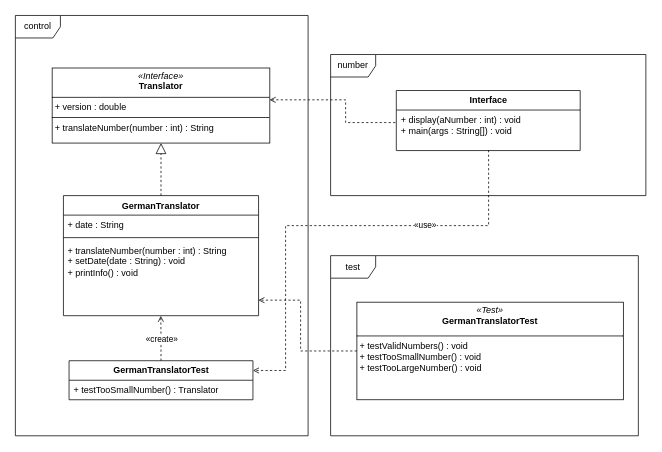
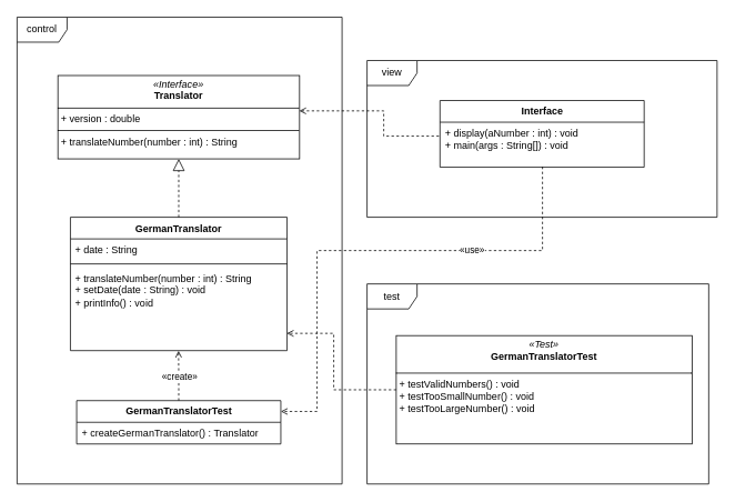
  <mxCell id="0" />
  <mxCell id="1" parent="0" />
  <mxCell id="2" value="GermanTranslator" style="swimlane;fontStyle=1;align=center;verticalAlign=top;childLayout=stackLayout;horizontal=1;startSize=26;horizontalStack=0;resizeParent=1;resizeParentMax=0;resizeLast=0;collapsible=1;marginBottom=0;whiteSpace=wrap;html=1;" vertex="1" parent="1"><mxGeometry x="84" y="260" width="260" height="160" as="geometry" /></mxCell>
  <mxCell id="3" value="+ date : String" style="text;strokeColor=none;fillColor=none;align=left;verticalAlign=top;spacingLeft=4;spacingRight=4;overflow=hidden;rotatable=0;points=[[0,0.5],[1,0.5]];portConstraint=eastwest;whiteSpace=wrap;html=1;" vertex="1" parent="2"><mxGeometry y="26" width="260" height="26" as="geometry" /></mxCell>
  <mxCell id="4" value="" style="line;strokeWidth=1;fillColor=none;align=left;verticalAlign=middle;spacingTop=-1;spacingLeft=3;spacingRight=3;rotatable=0;labelPosition=right;points=[];portConstraint=eastwest;strokeColor=inherit;" vertex="1" parent="2"><mxGeometry y="52" width="260" height="8" as="geometry" /></mxCell>
  <mxCell id="5" value="+ translateNumber(number : int) : String&lt;div&gt;+ setDate(date : String) : void&lt;/div&gt;&lt;div&gt;+ printInfo() : void&lt;/div&gt;" style="text;strokeColor=none;fillColor=none;align=left;verticalAlign=top;spacingLeft=4;spacingRight=4;overflow=hidden;rotatable=0;points=[[0,0.5],[1,0.5]];portConstraint=eastwest;whiteSpace=wrap;html=1;" vertex="1" parent="2"><mxGeometry y="60" width="260" height="100" as="geometry" /></mxCell>
  <mxCell id="6" value="control" style="shape=umlFrame;whiteSpace=wrap;html=1;pointerEvents=0;" vertex="1" parent="1"><mxGeometry x="20" y="20" width="390" height="560" as="geometry" /></mxCell>
- <mxCell id="7" value="number" style="shape=umlFrame;whiteSpace=wrap;html=1;pointerEvents=0;" vertex="1" parent="1"><mxGeometry x="440" y="72" width="420" height="188" as="geometry" /></mxCell>
+ <mxCell id="7" value="view" style="shape=umlFrame;whiteSpace=wrap;html=1;pointerEvents=0;" vertex="1" parent="1"><mxGeometry x="440" y="72" width="420" height="188" as="geometry" /></mxCell>
  <mxCell id="8" value="test" style="shape=umlFrame;whiteSpace=wrap;html=1;pointerEvents=0;" vertex="1" parent="1"><mxGeometry x="440" y="340" width="410" height="240" as="geometry" /></mxCell>
  <mxCell id="9" value="&lt;b&gt;GermanTranslatorTest&lt;/b&gt;" style="swimlane;fontStyle=0;childLayout=stackLayout;horizontal=1;startSize=26;fillColor=none;horizontalStack=0;resizeParent=1;resizeParentMax=0;resizeLast=0;collapsible=1;marginBottom=0;whiteSpace=wrap;html=1;" vertex="1" parent="1"><mxGeometry x="91.5" y="480" width="245" height="52" as="geometry" /></mxCell>
- <mxCell id="10" value="+ testTooSmallNumber() : Translator" style="text;strokeColor=none;fillColor=none;align=left;verticalAlign=top;spacingLeft=4;spacingRight=4;overflow=hidden;rotatable=0;points=[[0,0.5],[1,0.5]];portConstraint=eastwest;whiteSpace=wrap;html=1;" vertex="1" parent="9"><mxGeometry y="26" width="245" height="26" as="geometry" /></mxCell>
+ <mxCell id="10" value="+ createGermanTranslator() : Translator" style="text;strokeColor=none;fillColor=none;align=left;verticalAlign=top;spacingLeft=4;spacingRight=4;overflow=hidden;rotatable=0;points=[[0,0.5],[1,0.5]];portConstraint=eastwest;whiteSpace=wrap;html=1;" vertex="1" parent="9"><mxGeometry y="26" width="245" height="26" as="geometry" /></mxCell>
  <mxCell id="11" style="edgeStyle=orthogonalEdgeStyle;rounded=0;orthogonalLoop=1;jettySize=auto;html=1;exitX=-0.005;exitY=0.309;exitDx=0;exitDy=0;entryX=0.999;entryY=0.424;entryDx=0;entryDy=0;dashed=1;endArrow=open;endFill=0;entryPerimeter=0;exitPerimeter=0;" edge="1" parent="1" source="13" target="14"><mxGeometry relative="1" as="geometry"><mxPoint x="354" y="133" as="targetPoint" /><Array as="points"><mxPoint x="460" y="163" /><mxPoint x="460" y="132" /></Array></mxGeometry></mxCell>
  <mxCell id="12" value="&lt;b&gt;Interface&lt;/b&gt;" style="swimlane;fontStyle=0;childLayout=stackLayout;horizontal=1;startSize=26;fillColor=none;horizontalStack=0;resizeParent=1;resizeParentMax=0;resizeLast=0;collapsible=1;marginBottom=0;whiteSpace=wrap;html=1;" vertex="1" parent="1"><mxGeometry x="527.5" y="120" width="245" height="80" as="geometry" /></mxCell>
  <mxCell id="13" value="+ display(aNumber : int) : void&lt;div&gt;+ main(args : String[]) : void&lt;/div&gt;" style="text;strokeColor=none;fillColor=none;align=left;verticalAlign=top;spacingLeft=4;spacingRight=4;overflow=hidden;rotatable=0;points=[[0,0.5],[1,0.5]];portConstraint=eastwest;whiteSpace=wrap;html=1;" vertex="1" parent="12"><mxGeometry y="26" width="245" height="54" as="geometry" /></mxCell>
  <mxCell id="14" value="&lt;p style=&quot;margin:0px;margin-top:4px;text-align:center;&quot;&gt;&lt;span style=&quot;background-color: transparent; text-align: left;&quot;&gt;&lt;i&gt;«Interface&lt;/i&gt;&lt;/span&gt;&lt;i style=&quot;color: light-dark(rgb(0, 0, 0), rgb(255, 255, 255)); background-color: transparent;&quot;&gt;»&lt;/i&gt;&lt;br&gt;&lt;b&gt;Translator&lt;/b&gt;&lt;/p&gt;&lt;hr size=&quot;1&quot; style=&quot;border-style:solid;&quot;&gt;&lt;p style=&quot;margin:0px;margin-left:4px;&quot;&gt;+ version : double&lt;br&gt;&lt;/p&gt;&lt;hr size=&quot;1&quot; style=&quot;border-style:solid;&quot;&gt;&lt;p style=&quot;margin:0px;margin-left:4px;&quot;&gt;+ translateNumber(number : int) : String&lt;br&gt;&lt;/p&gt;" style="verticalAlign=top;align=left;overflow=fill;html=1;whiteSpace=wrap;" vertex="1" parent="1"><mxGeometry x="69" y="90" width="290" height="100" as="geometry" /></mxCell>
  <mxCell id="15" value="" style="endArrow=block;dashed=1;endFill=0;endSize=12;html=1;rounded=0;exitX=0.5;exitY=0;exitDx=0;exitDy=0;entryX=0.5;entryY=1;entryDx=0;entryDy=0;" edge="1" parent="1" source="2" target="14"><mxGeometry width="160" relative="1" as="geometry"><mxPoint x="190" y="230" as="sourcePoint" /><mxPoint x="350" y="230" as="targetPoint" /></mxGeometry></mxCell>
  <mxCell id="16" style="edgeStyle=orthogonalEdgeStyle;rounded=0;orthogonalLoop=1;jettySize=auto;html=1;exitX=0.5;exitY=0;exitDx=0;exitDy=0;entryX=0.499;entryY=1.002;entryDx=0;entryDy=0;entryPerimeter=0;dashed=1;endArrow=open;endFill=0;" edge="1" parent="1" source="9" target="5"><mxGeometry relative="1" as="geometry" /></mxCell>
  <mxCell id="17" value="«create»" style="edgeLabel;html=1;align=center;verticalAlign=middle;resizable=0;points=[];" vertex="1" connectable="0" parent="16"><mxGeometry x="-0.008" y="-1" relative="1" as="geometry"><mxPoint as="offset" /></mxGeometry></mxCell>
  <mxCell id="18" value="&lt;p style=&quot;margin:0px;margin-top:4px;text-align:center;&quot;&gt;&lt;/p&gt;&lt;div style=&quot;text-align: center;&quot;&gt;&lt;span style=&quot;background-color: transparent; text-align: left;&quot;&gt;&lt;i&gt;«T&lt;/i&gt;&lt;/span&gt;&lt;i style=&quot;background-color: transparent; color: light-dark(rgb(0, 0, 0), rgb(255, 255, 255));&quot;&gt;est»&lt;/i&gt;&lt;/div&gt;&lt;b&gt;&lt;div style=&quot;text-align: center;&quot;&gt;&lt;b style=&quot;background-color: transparent; color: light-dark(rgb(0, 0, 0), rgb(255, 255, 255));&quot;&gt;GermanTranslatorTest&lt;/b&gt;&lt;/div&gt;&lt;/b&gt;&lt;p&gt;&lt;/p&gt;&lt;hr size=&quot;1&quot; style=&quot;text-align: center; border-style: solid;&quot;&gt;&lt;p style=&quot;margin:0px;margin-left:4px;&quot;&gt;+ testValidNumbers() : void&lt;/p&gt;&lt;p style=&quot;margin:0px;margin-left:4px;&quot;&gt;+ testTooSmallNumber() : void&lt;/p&gt;&lt;p style=&quot;margin:0px;margin-left:4px;&quot;&gt;+ testTooLargeNumber() : void&lt;/p&gt;" style="verticalAlign=top;align=left;overflow=fill;html=1;whiteSpace=wrap;" vertex="1" parent="1"><mxGeometry x="475" y="402" width="355" height="130" as="geometry" /></mxCell>
  <mxCell id="19" style="edgeStyle=orthogonalEdgeStyle;rounded=0;orthogonalLoop=1;jettySize=auto;html=1;exitX=0;exitY=0.5;exitDx=0;exitDy=0;entryX=0.999;entryY=0.793;entryDx=0;entryDy=0;entryPerimeter=0;dashed=1;endArrow=open;endFill=0;" edge="1" parent="1" source="18" target="5"><mxGeometry relative="1" as="geometry"><Array as="points"><mxPoint x="400" y="467" /><mxPoint x="400" y="399" /></Array></mxGeometry></mxCell>
  <mxCell id="20" style="edgeStyle=orthogonalEdgeStyle;rounded=0;orthogonalLoop=1;jettySize=auto;html=1;exitX=0.502;exitY=0.988;exitDx=0;exitDy=0;entryX=1;entryY=0.25;entryDx=0;entryDy=0;dashed=1;endArrow=open;endFill=0;exitPerimeter=0;" edge="1" parent="1" source="13" target="9"><mxGeometry relative="1" as="geometry"><mxPoint x="591" y="458" as="sourcePoint" /><mxPoint x="460" y="390" as="targetPoint" /><Array as="points"><mxPoint x="651" y="300" /><mxPoint x="380" y="300" /><mxPoint x="380" y="493" /></Array></mxGeometry></mxCell>
  <mxCell id="21" value="«use»" style="edgeLabel;html=1;align=center;verticalAlign=middle;resizable=0;points=[];" vertex="1" connectable="0" parent="20"><mxGeometry x="-0.389" y="-2" relative="1" as="geometry"><mxPoint as="offset" /></mxGeometry></mxCell>
